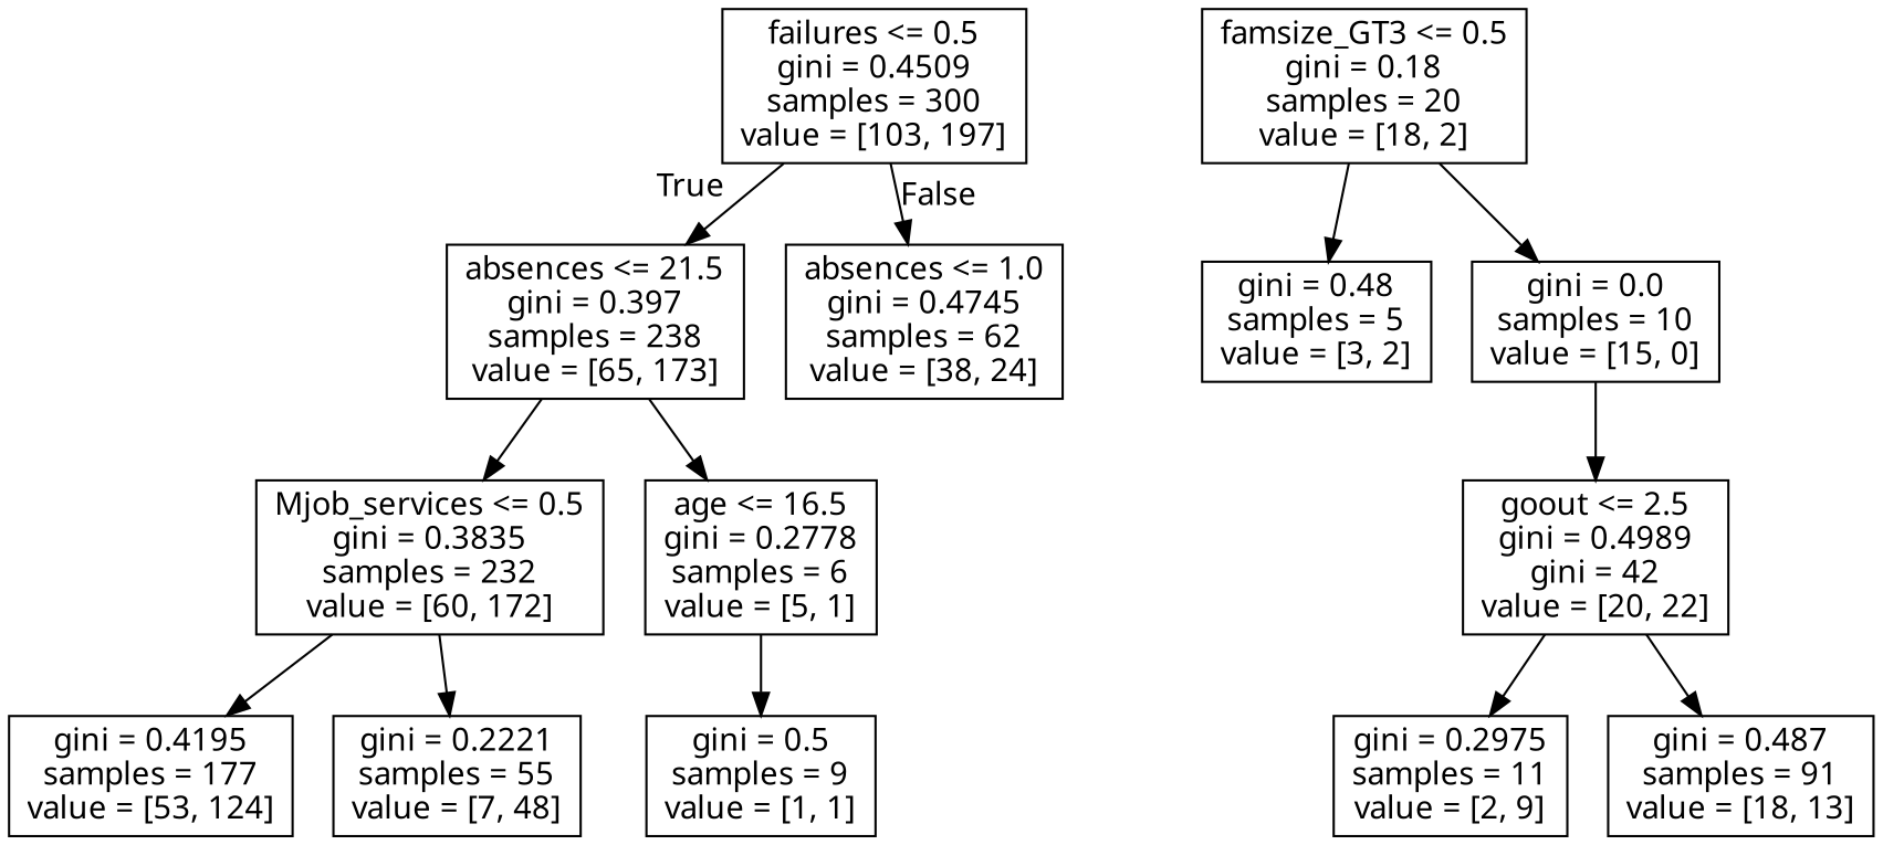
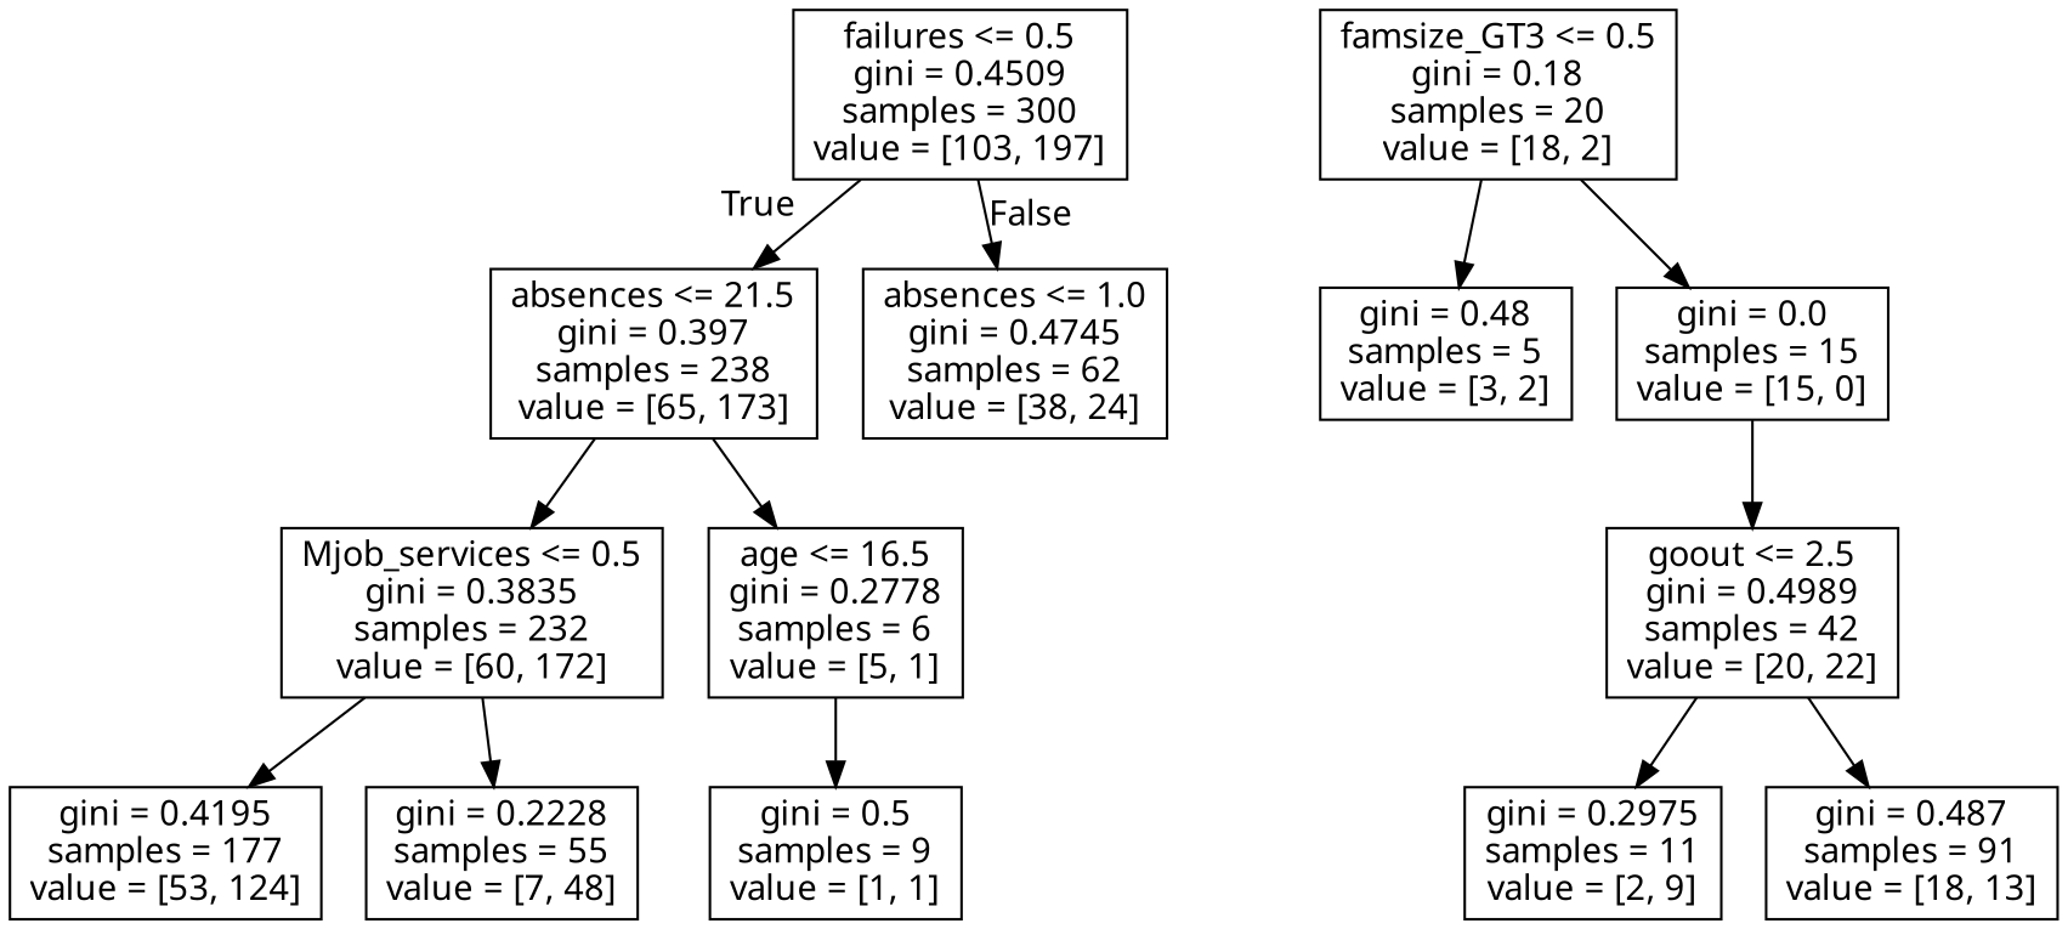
  digraph {
    fontname="Noto Sans"
    node [fontname="Noto Sans" shape=box]
    edge [fontname="Noto Sans"]
    n1 [label="failures <= 0.5\ngini = 0.4509\nsamples = 300\nvalue = [103, 197]"]
    n2 [label="absences <= 21.5\ngini = 0.397\nsamples = 238\nvalue = [65, 173]"]
    n3 [label="absences <= 1.0\ngini = 0.4745\nsamples = 62\nvalue = [38, 24]"]
    n4 [label="Mjob_services <= 0.5\ngini = 0.3835\nsamples = 232\nvalue = [60, 172]"]
    n5 [label="age <= 16.5\ngini = 0.2778\nsamples = 6\nvalue = [5, 1]"]
    n6 [label="gini = 0.4195\nsamples = 177\nvalue = [53, 124]"]
-   n7 [label="gini = 0.2221\nsamples = 55\nvalue = [7, 48]"]
+   n7 [label="gini = 0.2228\nsamples = 55\nvalue = [7, 48]"]
    n8 [label="gini = 0.5\nsamples = 9\nvalue = [1, 1]"]
    n9 [label="famsize_GT3 <= 0.5\ngini = 0.18\nsamples = 20\nvalue = [18, 2]"]
    n10 [label="gini = 0.48\nsamples = 5\nvalue = [3, 2]"]
-   n11 [label="gini = 0.0\nsamples = 10\nvalue = [15, 0]"]
-   n12 [label="goout <= 2.5\ngini = 0.4989\ngini = 42\nvalue = [20, 22]"]
+   n11 [label="gini = 0.0\nsamples = 15\nvalue = [15, 0]"]
+   n12 [label="goout <= 2.5\ngini = 0.4989\nsamples = 42\nvalue = [20, 22]"]
    n13 [label="gini = 0.2975\nsamples = 11\nvalue = [2, 9]"]
    n14 [label="gini = 0.487\nsamples = 91\nvalue = [18, 13]"]
    n1 -> n2 [headlabel=True labelangle=45 labeldistance=2.5]
    n1 -> n3 [headlabel=False labelangle=-45 labeldistance=2.5]
    n2 -> n4
    n2 -> n5
    n4 -> n6
    n4 -> n7
    n5 -> n8
    n9 -> n10
    n9 -> n11
    n11 -> n12
    n12 -> n13
    n12 -> n14
  }
